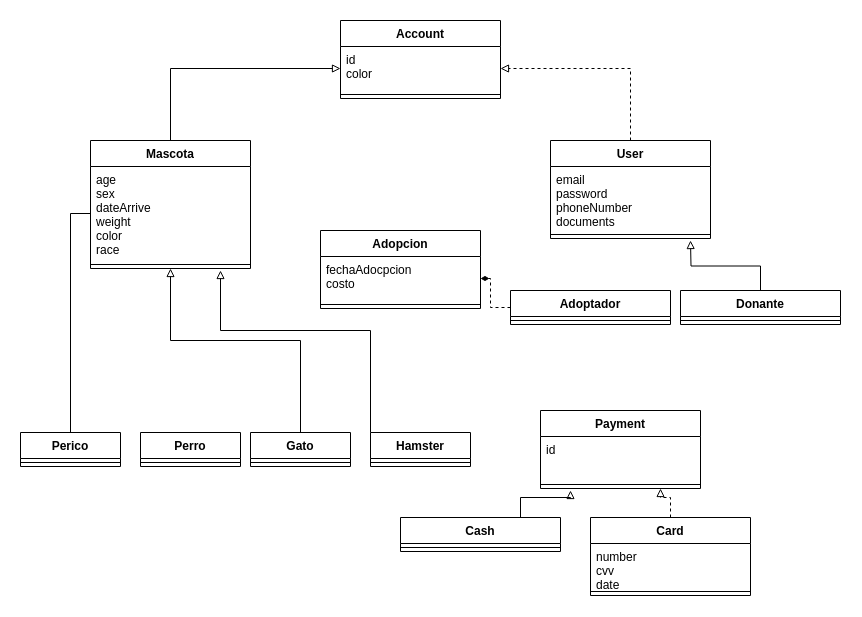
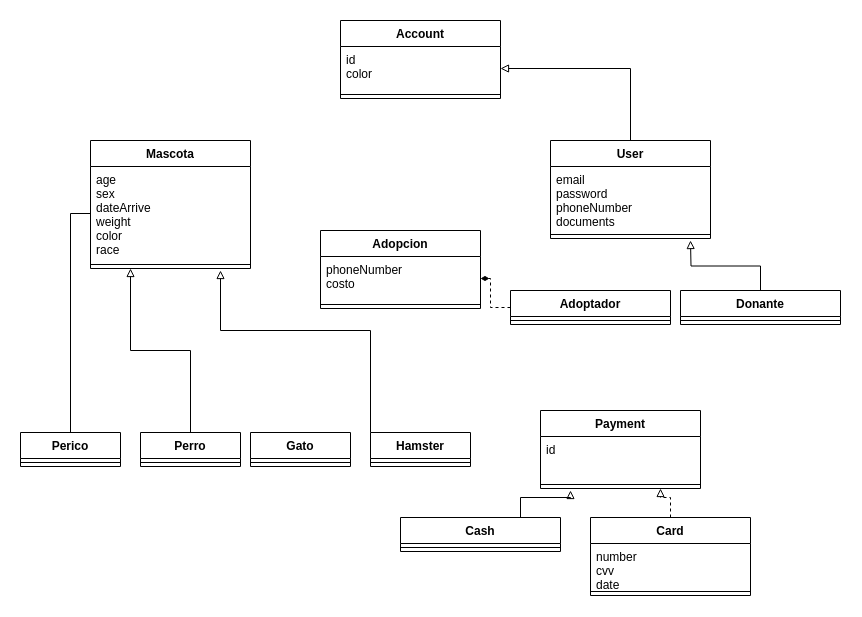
  <mxCell id="0" />
  <mxCell id="1" parent="0" />
  <mxCell id="2" value="Account" style="swimlane;fontStyle=1;align=center;verticalAlign=top;childLayout=stackLayout;horizontal=1;startSize=26;horizontalStack=0;resizeParent=1;resizeParentMax=0;resizeLast=0;collapsible=1;marginBottom=0;" vertex="1" parent="1"><mxGeometry x="340" y="20" width="160" height="78" as="geometry" /></mxCell>
  <mxCell id="3" value="id&#10;color" style="text;strokeColor=none;fillColor=none;align=left;verticalAlign=top;spacingLeft=4;spacingRight=4;overflow=hidden;rotatable=0;points=[[0,0.5],[1,0.5]];portConstraint=eastwest;" vertex="1" parent="2"><mxGeometry y="26" width="160" height="44" as="geometry" /></mxCell>
  <mxCell id="4" value="" style="line;strokeWidth=1;fillColor=none;align=left;verticalAlign=middle;spacingTop=-1;spacingLeft=3;spacingRight=3;rotatable=0;labelPosition=right;points=[];portConstraint=eastwest;" vertex="1" parent="2"><mxGeometry y="70" width="160" height="8" as="geometry" /></mxCell>
- <mxCell id="5" style="edgeStyle=orthogonalEdgeStyle;rounded=0;orthogonalLoop=1;jettySize=auto;html=1;entryX=0;entryY=0.5;entryDx=0;entryDy=0;endArrow=block;endFill=0;" edge="1" parent="1" source="6" target="3"><mxGeometry relative="1" as="geometry" /></mxCell>
  <mxCell id="6" value="Mascota" style="swimlane;fontStyle=1;align=center;verticalAlign=top;childLayout=stackLayout;horizontal=1;startSize=26;horizontalStack=0;resizeParent=1;resizeParentMax=0;resizeLast=0;collapsible=1;marginBottom=0;" vertex="1" parent="1"><mxGeometry x="90" y="140" width="160" height="128" as="geometry" /></mxCell>
  <mxCell id="7" value="age&#10;sex&#10;dateArrive&#10;weight&#10;color&#10;race" style="text;strokeColor=none;fillColor=none;align=left;verticalAlign=top;spacingLeft=4;spacingRight=4;overflow=hidden;rotatable=0;points=[[0,0.5],[1,0.5]];portConstraint=eastwest;" vertex="1" parent="6"><mxGeometry y="26" width="160" height="94" as="geometry" /></mxCell>
  <mxCell id="8" value="" style="line;strokeWidth=1;fillColor=none;align=left;verticalAlign=middle;spacingTop=-1;spacingLeft=3;spacingRight=3;rotatable=0;labelPosition=right;points=[];portConstraint=eastwest;" vertex="1" parent="6"><mxGeometry y="120" width="160" height="8" as="geometry" /></mxCell>
- <mxCell id="9" style="edgeStyle=orthogonalEdgeStyle;rounded=0;orthogonalLoop=1;jettySize=auto;html=1;entryX=1;entryY=0.5;entryDx=0;entryDy=0;endArrow=block;endFill=0;dashed=1;" edge="1" parent="1" source="10" target="3"><mxGeometry relative="1" as="geometry" /></mxCell>
+ <mxCell id="9" style="edgeStyle=orthogonalEdgeStyle;rounded=0;orthogonalLoop=1;jettySize=auto;html=1;entryX=1;entryY=0.5;entryDx=0;entryDy=0;endArrow=block;endFill=0;" edge="1" parent="1" source="10" target="3"><mxGeometry relative="1" as="geometry" /></mxCell>
  <mxCell id="10" value="User" style="swimlane;fontStyle=1;align=center;verticalAlign=top;childLayout=stackLayout;horizontal=1;startSize=26;horizontalStack=0;resizeParent=1;resizeParentMax=0;resizeLast=0;collapsible=1;marginBottom=0;" vertex="1" parent="1"><mxGeometry x="550" y="140" width="160" height="98" as="geometry" /></mxCell>
  <mxCell id="11" value="email&#10;password&#10;phoneNumber&#10;documents" style="text;strokeColor=none;fillColor=none;align=left;verticalAlign=top;spacingLeft=4;spacingRight=4;overflow=hidden;rotatable=0;points=[[0,0.5],[1,0.5]];portConstraint=eastwest;" vertex="1" parent="10"><mxGeometry y="26" width="160" height="64" as="geometry" /></mxCell>
  <mxCell id="12" value="" style="line;strokeWidth=1;fillColor=none;align=left;verticalAlign=middle;spacingTop=-1;spacingLeft=3;spacingRight=3;rotatable=0;labelPosition=right;points=[];portConstraint=eastwest;" vertex="1" parent="10"><mxGeometry y="90" width="160" height="8" as="geometry" /></mxCell>
  <mxCell id="13" value="Adopcion" style="swimlane;fontStyle=1;align=center;verticalAlign=top;childLayout=stackLayout;horizontal=1;startSize=26;horizontalStack=0;resizeParent=1;resizeParentMax=0;resizeLast=0;collapsible=1;marginBottom=0;" vertex="1" parent="1"><mxGeometry x="320" y="230" width="160" height="78" as="geometry" /></mxCell>
- <mxCell id="14" value="fechaAdocpcion&#10;costo" style="text;strokeColor=none;fillColor=none;align=left;verticalAlign=top;spacingLeft=4;spacingRight=4;overflow=hidden;rotatable=0;points=[[0,0.5],[1,0.5]];portConstraint=eastwest;" vertex="1" parent="13"><mxGeometry y="26" width="160" height="44" as="geometry" /></mxCell>
+ <mxCell id="14" value="phoneNumber&#10;costo" style="text;strokeColor=none;fillColor=none;align=left;verticalAlign=top;spacingLeft=4;spacingRight=4;overflow=hidden;rotatable=0;points=[[0,0.5],[1,0.5]];portConstraint=eastwest;" vertex="1" parent="13"><mxGeometry y="26" width="160" height="44" as="geometry" /></mxCell>
  <mxCell id="15" value="" style="line;strokeWidth=1;fillColor=none;align=left;verticalAlign=middle;spacingTop=-1;spacingLeft=3;spacingRight=3;rotatable=0;labelPosition=right;points=[];portConstraint=eastwest;" vertex="1" parent="13"><mxGeometry y="70" width="160" height="8" as="geometry" /></mxCell>
  <mxCell id="16" style="edgeStyle=orthogonalEdgeStyle;rounded=0;orthogonalLoop=1;jettySize=auto;html=1;entryX=1;entryY=0.5;entryDx=0;entryDy=0;endArrow=diamondThin;endFill=1;dashed=1;" edge="1" parent="1" source="17" target="14"><mxGeometry relative="1" as="geometry" /></mxCell>
  <mxCell id="17" value="Adoptador" style="swimlane;fontStyle=1;align=center;verticalAlign=top;childLayout=stackLayout;horizontal=1;startSize=26;horizontalStack=0;resizeParent=1;resizeParentMax=0;resizeLast=0;collapsible=1;marginBottom=0;" vertex="1" parent="1"><mxGeometry x="510" y="290" width="160" height="34" as="geometry" /></mxCell>
  <mxCell id="18" value="" style="line;strokeWidth=1;fillColor=none;align=left;verticalAlign=middle;spacingTop=-1;spacingLeft=3;spacingRight=3;rotatable=0;labelPosition=right;points=[];portConstraint=eastwest;" vertex="1" parent="17"><mxGeometry y="26" width="160" height="8" as="geometry" /></mxCell>
  <mxCell id="19" style="edgeStyle=orthogonalEdgeStyle;rounded=0;orthogonalLoop=1;jettySize=auto;html=1;endArrow=block;endFill=0;" edge="1" parent="1" source="20"><mxGeometry relative="1" as="geometry"><mxPoint x="690" y="240" as="targetPoint" /></mxGeometry></mxCell>
  <mxCell id="20" value="Donante" style="swimlane;fontStyle=1;align=center;verticalAlign=top;childLayout=stackLayout;horizontal=1;startSize=26;horizontalStack=0;resizeParent=1;resizeParentMax=0;resizeLast=0;collapsible=1;marginBottom=0;" vertex="1" parent="1"><mxGeometry x="680" y="290" width="160" height="34" as="geometry" /></mxCell>
  <mxCell id="21" value="" style="line;strokeWidth=1;fillColor=none;align=left;verticalAlign=middle;spacingTop=-1;spacingLeft=3;spacingRight=3;rotatable=0;labelPosition=right;points=[];portConstraint=eastwest;" vertex="1" parent="20"><mxGeometry y="26" width="160" height="8" as="geometry" /></mxCell>
  <mxCell id="22" value="Payment" style="swimlane;fontStyle=1;align=center;verticalAlign=top;childLayout=stackLayout;horizontal=1;startSize=26;horizontalStack=0;resizeParent=1;resizeParentMax=0;resizeLast=0;collapsible=1;marginBottom=0;" vertex="1" parent="1"><mxGeometry x="540" y="410" width="160" height="78" as="geometry" /></mxCell>
  <mxCell id="23" value="id" style="text;strokeColor=none;fillColor=none;align=left;verticalAlign=top;spacingLeft=4;spacingRight=4;overflow=hidden;rotatable=0;points=[[0,0.5],[1,0.5]];portConstraint=eastwest;" vertex="1" parent="22"><mxGeometry y="26" width="160" height="44" as="geometry" /></mxCell>
  <mxCell id="24" value="" style="line;strokeWidth=1;fillColor=none;align=left;verticalAlign=middle;spacingTop=-1;spacingLeft=3;spacingRight=3;rotatable=0;labelPosition=right;points=[];portConstraint=eastwest;" vertex="1" parent="22"><mxGeometry y="70" width="160" height="8" as="geometry" /></mxCell>
  <mxCell id="25" style="edgeStyle=orthogonalEdgeStyle;rounded=0;orthogonalLoop=1;jettySize=auto;html=1;endArrow=block;endFill=0;" edge="1" parent="1" source="26"><mxGeometry relative="1" as="geometry"><mxPoint x="570" y="490" as="targetPoint" /><Array as="points"><mxPoint x="520" y="497" /><mxPoint x="570" y="497" /></Array></mxGeometry></mxCell>
  <mxCell id="26" value="Cash" style="swimlane;fontStyle=1;align=center;verticalAlign=top;childLayout=stackLayout;horizontal=1;startSize=26;horizontalStack=0;resizeParent=1;resizeParentMax=0;resizeLast=0;collapsible=1;marginBottom=0;" vertex="1" parent="1"><mxGeometry x="400" y="517" width="160" height="34" as="geometry" /></mxCell>
  <mxCell id="27" value="" style="line;strokeWidth=1;fillColor=none;align=left;verticalAlign=middle;spacingTop=-1;spacingLeft=3;spacingRight=3;rotatable=0;labelPosition=right;points=[];portConstraint=eastwest;" vertex="1" parent="26"><mxGeometry y="26" width="160" height="8" as="geometry" /></mxCell>
  <mxCell id="28" style="edgeStyle=orthogonalEdgeStyle;rounded=0;orthogonalLoop=1;jettySize=auto;html=1;entryX=0.75;entryY=1;entryDx=0;entryDy=0;endArrow=block;endFill=0;dashed=1;" edge="1" parent="1" source="29" target="22"><mxGeometry relative="1" as="geometry" /></mxCell>
  <mxCell id="29" value="Card" style="swimlane;fontStyle=1;align=center;verticalAlign=top;childLayout=stackLayout;horizontal=1;startSize=26;horizontalStack=0;resizeParent=1;resizeParentMax=0;resizeLast=0;collapsible=1;marginBottom=0;" vertex="1" parent="1"><mxGeometry x="590" y="517" width="160" height="78" as="geometry" /></mxCell>
  <mxCell id="30" value="number&#10;cvv&#10;date" style="text;strokeColor=none;fillColor=none;align=left;verticalAlign=top;spacingLeft=4;spacingRight=4;overflow=hidden;rotatable=0;points=[[0,0.5],[1,0.5]];portConstraint=eastwest;" vertex="1" parent="29"><mxGeometry y="26" width="160" height="44" as="geometry" /></mxCell>
  <mxCell id="31" value="" style="line;strokeWidth=1;fillColor=none;align=left;verticalAlign=middle;spacingTop=-1;spacingLeft=3;spacingRight=3;rotatable=0;labelPosition=right;points=[];portConstraint=eastwest;" vertex="1" parent="29"><mxGeometry y="70" width="160" height="8" as="geometry" /></mxCell>
  <mxCell id="32" style="edgeStyle=orthogonalEdgeStyle;rounded=0;orthogonalLoop=1;jettySize=auto;html=1;entryX=0;entryY=0.5;entryDx=0;entryDy=0;endArrow=none;endFill=0;" edge="1" parent="1" source="33" target="7"><mxGeometry relative="1" as="geometry" /></mxCell>
  <mxCell id="33" value="Perico" style="swimlane;fontStyle=1;align=center;verticalAlign=top;childLayout=stackLayout;horizontal=1;startSize=26;horizontalStack=0;resizeParent=1;resizeParentMax=0;resizeLast=0;collapsible=1;marginBottom=0;" vertex="1" parent="1"><mxGeometry y="432" width="100" height="34" as="geometry" x="20" /></mxCell>
  <mxCell id="34" value="" style="line;strokeWidth=1;fillColor=none;align=left;verticalAlign=middle;spacingTop=-1;spacingLeft=3;spacingRight=3;rotatable=0;labelPosition=right;points=[];portConstraint=eastwest;" vertex="1" parent="33"><mxGeometry y="26" width="100" height="8" as="geometry" /></mxCell>
+ <mxCell id="35" style="edgeStyle=orthogonalEdgeStyle;rounded=0;orthogonalLoop=1;jettySize=auto;html=1;entryX=0.25;entryY=1;entryDx=0;entryDy=0;endArrow=block;endFill=0;" edge="1" parent="1" source="36" target="6"><mxGeometry relative="1" as="geometry" /></mxCell>
  <mxCell id="36" value="Perro" style="swimlane;fontStyle=1;align=center;verticalAlign=top;childLayout=stackLayout;horizontal=1;startSize=26;horizontalStack=0;resizeParent=1;resizeParentMax=0;resizeLast=0;collapsible=1;marginBottom=0;" vertex="1" parent="1"><mxGeometry x="140" y="432" width="100" height="34" as="geometry" /></mxCell>
  <mxCell id="37" value="" style="line;strokeWidth=1;fillColor=none;align=left;verticalAlign=middle;spacingTop=-1;spacingLeft=3;spacingRight=3;rotatable=0;labelPosition=right;points=[];portConstraint=eastwest;" vertex="1" parent="36"><mxGeometry y="26" width="100" height="8" as="geometry" /></mxCell>
- <mxCell id="38" style="edgeStyle=orthogonalEdgeStyle;rounded=0;orthogonalLoop=1;jettySize=auto;html=1;entryX=0.5;entryY=1;entryDx=0;entryDy=0;endArrow=block;endFill=0;" edge="1" parent="1" source="39" target="6"><mxGeometry relative="1" as="geometry"><Array as="points"><mxPoint x="300" y="340" /><mxPoint x="170" y="340" /></Array></mxGeometry></mxCell>
  <mxCell id="39" value="Gato" style="swimlane;fontStyle=1;align=center;verticalAlign=top;childLayout=stackLayout;horizontal=1;startSize=26;horizontalStack=0;resizeParent=1;resizeParentMax=0;resizeLast=0;collapsible=1;marginBottom=0;" vertex="1" parent="1"><mxGeometry x="250" y="432" width="100" height="34" as="geometry" /></mxCell>
  <mxCell id="40" value="" style="line;strokeWidth=1;fillColor=none;align=left;verticalAlign=middle;spacingTop=-1;spacingLeft=3;spacingRight=3;rotatable=0;labelPosition=right;points=[];portConstraint=eastwest;" vertex="1" parent="39"><mxGeometry y="26" width="100" height="8" as="geometry" /></mxCell>
  <mxCell id="41" style="edgeStyle=orthogonalEdgeStyle;rounded=0;orthogonalLoop=1;jettySize=auto;html=1;endArrow=block;endFill=0;" edge="1" parent="1" source="42"><mxGeometry relative="1" as="geometry"><mxPoint x="220" y="270" as="targetPoint" /><Array as="points"><mxPoint x="370" y="330" /><mxPoint x="220" y="330" /></Array></mxGeometry></mxCell>
  <mxCell id="42" value="Hamster" style="swimlane;fontStyle=1;align=center;verticalAlign=top;childLayout=stackLayout;horizontal=1;startSize=26;horizontalStack=0;resizeParent=1;resizeParentMax=0;resizeLast=0;collapsible=1;marginBottom=0;" vertex="1" parent="1"><mxGeometry x="370" y="432" width="100" height="34" as="geometry" /></mxCell>
  <mxCell id="43" value="" style="line;strokeWidth=1;fillColor=none;align=left;verticalAlign=middle;spacingTop=-1;spacingLeft=3;spacingRight=3;rotatable=0;labelPosition=right;points=[];portConstraint=eastwest;" vertex="1" parent="42"><mxGeometry y="26" width="100" height="8" as="geometry" /></mxCell>
